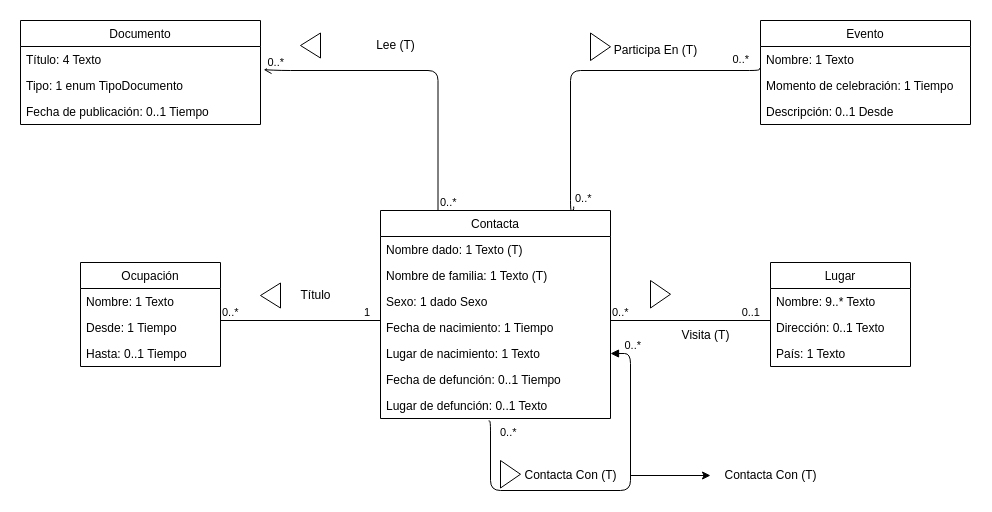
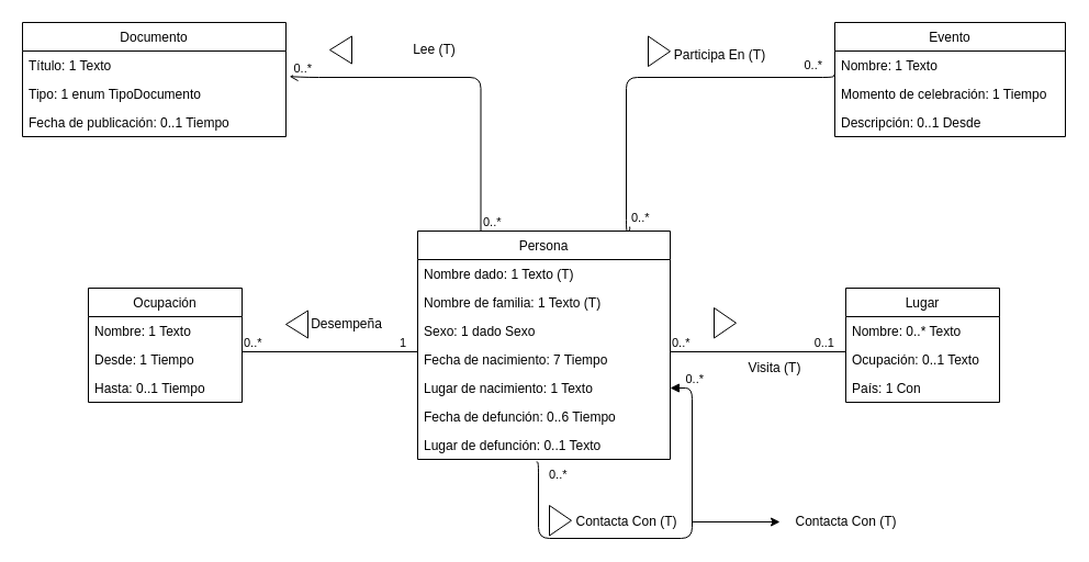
  <mxCell id="0" />
  <mxCell id="1" parent="0" />
- <mxCell id="2" value="Contacta" style="swimlane;fontStyle=0;childLayout=stackLayout;horizontal=1;startSize=26;fillColor=none;horizontalStack=0;resizeParent=1;resizeParentMax=0;resizeLast=0;collapsible=1;marginBottom=0;" parent="1" vertex="1"><mxGeometry x="380" y="210" width="230" height="208" as="geometry" /></mxCell>
+ <mxCell id="2" value="Persona" style="swimlane;fontStyle=0;childLayout=stackLayout;horizontal=1;startSize=26;fillColor=none;horizontalStack=0;resizeParent=1;resizeParentMax=0;resizeLast=0;collapsible=1;marginBottom=0;" parent="1" vertex="1"><mxGeometry x="380" y="210" width="230" height="208" as="geometry" /></mxCell>
  <mxCell id="3" value="Nombre dado: 1 Texto (T)" style="text;strokeColor=none;fillColor=none;align=left;verticalAlign=top;spacingLeft=4;spacingRight=4;overflow=hidden;rotatable=0;points=[[0,0.5],[1,0.5]];portConstraint=eastwest;" parent="2" vertex="1"><mxGeometry y="26" width="230" height="26" as="geometry" /></mxCell>
  <mxCell id="4" value="Nombre de familia: 1 Texto (T)" style="text;strokeColor=none;fillColor=none;align=left;verticalAlign=top;spacingLeft=4;spacingRight=4;overflow=hidden;rotatable=0;points=[[0,0.5],[1,0.5]];portConstraint=eastwest;" parent="2" vertex="1"><mxGeometry y="52" width="230" height="26" as="geometry" /></mxCell>
  <mxCell id="5" value="Sexo: 1 dado Sexo" style="text;strokeColor=none;fillColor=none;align=left;verticalAlign=top;spacingLeft=4;spacingRight=4;overflow=hidden;rotatable=0;points=[[0,0.5],[1,0.5]];portConstraint=eastwest;" parent="2" vertex="1"><mxGeometry y="78" width="230" height="26" as="geometry" /></mxCell>
- <mxCell id="6" value="Fecha de nacimiento: 1 Tiempo" style="text;strokeColor=none;fillColor=none;align=left;verticalAlign=top;spacingLeft=4;spacingRight=4;overflow=hidden;rotatable=0;points=[[0,0.5],[1,0.5]];portConstraint=eastwest;" parent="2" vertex="1"><mxGeometry y="104" width="230" height="26" as="geometry" /></mxCell>
+ <mxCell id="6" value="Fecha de nacimiento: 7 Tiempo" style="text;strokeColor=none;fillColor=none;align=left;verticalAlign=top;spacingLeft=4;spacingRight=4;overflow=hidden;rotatable=0;points=[[0,0.5],[1,0.5]];portConstraint=eastwest;" parent="2" vertex="1"><mxGeometry y="104" width="230" height="26" as="geometry" /></mxCell>
  <mxCell id="7" value="Lugar de nacimiento: 1 Texto&#10;" style="text;strokeColor=none;fillColor=none;align=left;verticalAlign=top;spacingLeft=4;spacingRight=4;overflow=hidden;rotatable=0;points=[[0,0.5],[1,0.5]];portConstraint=eastwest;" parent="2" vertex="1"><mxGeometry y="130" width="230" height="26" as="geometry" /></mxCell>
- <mxCell id="8" value="Fecha de defunción: 0..1 Tiempo" style="text;strokeColor=none;fillColor=none;align=left;verticalAlign=top;spacingLeft=4;spacingRight=4;overflow=hidden;rotatable=0;points=[[0,0.5],[1,0.5]];portConstraint=eastwest;" parent="2" vertex="1"><mxGeometry y="156" width="230" height="26" as="geometry" /></mxCell>
+ <mxCell id="8" value="Fecha de defunción: 0..6 Tiempo" style="text;strokeColor=none;fillColor=none;align=left;verticalAlign=top;spacingLeft=4;spacingRight=4;overflow=hidden;rotatable=0;points=[[0,0.5],[1,0.5]];portConstraint=eastwest;" parent="2" vertex="1"><mxGeometry y="156" width="230" height="26" as="geometry" /></mxCell>
  <mxCell id="9" value="Lugar de defunción: 0..1 Texto&#10;" style="text;strokeColor=none;fillColor=none;align=left;verticalAlign=top;spacingLeft=4;spacingRight=4;overflow=hidden;rotatable=0;points=[[0,0.5],[1,0.5]];portConstraint=eastwest;" parent="2" vertex="1"><mxGeometry y="182" width="230" height="26" as="geometry" /></mxCell>
  <mxCell id="10" value="" style="endArrow=block;html=1;edgeStyle=orthogonalEdgeStyle;entryX=1;entryY=0.5;entryDx=0;entryDy=0;exitX=0.47;exitY=1.092;exitDx=0;exitDy=0;exitPerimeter=0;" parent="2" source="9" target="7" edge="1"><mxGeometry relative="1" as="geometry"><mxPoint x="110" y="250" as="sourcePoint" /><mxPoint x="250" y="80" as="targetPoint" /><Array as="points"><mxPoint x="110" y="210" /><mxPoint x="110" y="280" /><mxPoint x="250" y="280" /><mxPoint x="250" y="143" /></Array></mxGeometry></mxCell>
  <mxCell id="11" value="0..*" style="edgeLabel;resizable=0;html=1;align=left;verticalAlign=bottom;" parent="10" connectable="0" vertex="1"><mxGeometry x="-1" relative="1" as="geometry"><mxPoint x="10" y="20" as="offset" /></mxGeometry></mxCell>
  <mxCell id="12" value="0..*" style="edgeLabel;resizable=0;html=1;align=right;verticalAlign=bottom;" parent="10" connectable="0" vertex="1"><mxGeometry x="1" relative="1" as="geometry"><mxPoint x="31" as="offset" /></mxGeometry></mxCell>
  <mxCell id="13" value="" style="edgeStyle=orthogonalEdgeStyle;rounded=0;orthogonalLoop=1;jettySize=auto;html=1;" edge="1" parent="1" source="14" target="15"><mxGeometry relative="1" as="geometry" /></mxCell>
  <mxCell id="14" value="Contacta Con (T)" style="text;html=1;align=center;verticalAlign=middle;resizable=0;points=[];autosize=1;strokeColor=none;fillColor=none;" parent="1" vertex="1"><mxGeometry x="510" y="460" width="120" height="30" as="geometry" /></mxCell>
  <mxCell id="15" value="Contacta Con (T)" style="text;html=1;align=center;verticalAlign=middle;resizable=0;points=[];autosize=1;strokeColor=none;fillColor=none;" vertex="1" parent="1"><mxGeometry x="710" y="460" width="120" height="30" as="geometry" /></mxCell>
  <mxCell id="16" value="" style="triangle;whiteSpace=wrap;html=1;" parent="1" vertex="1"><mxGeometry x="500" y="460" width="20" height="27.5" as="geometry" /></mxCell>
  <mxCell id="17" value="Lugar" style="swimlane;fontStyle=0;childLayout=stackLayout;horizontal=1;startSize=26;fillColor=none;horizontalStack=0;resizeParent=1;resizeParentMax=0;resizeLast=0;collapsible=1;marginBottom=0;" parent="1" vertex="1"><mxGeometry x="770" y="262" width="140" height="104" as="geometry" /></mxCell>
- <mxCell id="18" value="Nombre: 9..* Texto" style="text;strokeColor=none;fillColor=none;align=left;verticalAlign=top;spacingLeft=4;spacingRight=4;overflow=hidden;rotatable=0;points=[[0,0.5],[1,0.5]];portConstraint=eastwest;" parent="17" vertex="1"><mxGeometry y="26" width="140" height="26" as="geometry" /></mxCell>
- <mxCell id="19" value="Dirección: 0..1 Texto" style="text;strokeColor=none;fillColor=none;align=left;verticalAlign=top;spacingLeft=4;spacingRight=4;overflow=hidden;rotatable=0;points=[[0,0.5],[1,0.5]];portConstraint=eastwest;" parent="17" vertex="1"><mxGeometry y="52" width="140" height="26" as="geometry" /></mxCell>
- <mxCell id="20" value="País: 1 Texto" style="text;strokeColor=none;fillColor=none;align=left;verticalAlign=top;spacingLeft=4;spacingRight=4;overflow=hidden;rotatable=0;points=[[0,0.5],[1,0.5]];portConstraint=eastwest;" parent="17" vertex="1"><mxGeometry y="78" width="140" height="26" as="geometry" /></mxCell>
+ <mxCell id="18" value="Nombre: 0..* Texto" style="text;strokeColor=none;fillColor=none;align=left;verticalAlign=top;spacingLeft=4;spacingRight=4;overflow=hidden;rotatable=0;points=[[0,0.5],[1,0.5]];portConstraint=eastwest;" parent="17" vertex="1"><mxGeometry y="26" width="140" height="26" as="geometry" /></mxCell>
+ <mxCell id="19" value="Ocupación: 0..1 Texto" style="text;strokeColor=none;fillColor=none;align=left;verticalAlign=top;spacingLeft=4;spacingRight=4;overflow=hidden;rotatable=0;points=[[0,0.5],[1,0.5]];portConstraint=eastwest;" parent="17" vertex="1"><mxGeometry y="52" width="140" height="26" as="geometry" /></mxCell>
+ <mxCell id="20" value="País: 1 Con" style="text;strokeColor=none;fillColor=none;align=left;verticalAlign=top;spacingLeft=4;spacingRight=4;overflow=hidden;rotatable=0;points=[[0,0.5],[1,0.5]];portConstraint=eastwest;" parent="17" vertex="1"><mxGeometry y="78" width="140" height="26" as="geometry" /></mxCell>
  <mxCell id="21" value="Visita (T)" style="text;html=1;align=center;verticalAlign=middle;resizable=0;points=[];autosize=1;strokeColor=none;fillColor=none;" parent="1" vertex="1"><mxGeometry x="670" y="320" width="70" height="30" as="geometry" /></mxCell>
  <mxCell id="22" value="" style="triangle;whiteSpace=wrap;html=1;" parent="1" vertex="1"><mxGeometry x="650" y="280" width="20" height="27.5" as="geometry" /></mxCell>
  <mxCell id="23" value="" style="endArrow=none;html=1;edgeStyle=orthogonalEdgeStyle;" parent="1" edge="1"><mxGeometry relative="1" as="geometry"><mxPoint x="610" y="320" as="sourcePoint" /><mxPoint x="770" y="320" as="targetPoint" /></mxGeometry></mxCell>
  <mxCell id="24" value="0..*" style="edgeLabel;resizable=0;html=1;align=left;verticalAlign=bottom;" parent="23" connectable="0" vertex="1"><mxGeometry x="-1" relative="1" as="geometry" /></mxCell>
  <mxCell id="25" value="0..1" style="edgeLabel;resizable=0;html=1;align=right;verticalAlign=bottom;" parent="23" connectable="0" vertex="1"><mxGeometry x="1" relative="1" as="geometry"><mxPoint x="-10" as="offset" /></mxGeometry></mxCell>
  <mxCell id="26" value="Ocupación" style="swimlane;fontStyle=0;childLayout=stackLayout;horizontal=1;startSize=26;fillColor=none;horizontalStack=0;resizeParent=1;resizeParentMax=0;resizeLast=0;collapsible=1;marginBottom=0;" parent="1" vertex="1"><mxGeometry x="80" y="262" width="140" height="104" as="geometry" /></mxCell>
  <mxCell id="27" value="Nombre: 1 Texto" style="text;strokeColor=none;fillColor=none;align=left;verticalAlign=top;spacingLeft=4;spacingRight=4;overflow=hidden;rotatable=0;points=[[0,0.5],[1,0.5]];portConstraint=eastwest;" parent="26" vertex="1"><mxGeometry y="26" width="140" height="26" as="geometry" /></mxCell>
  <mxCell id="28" value="Desde: 1 Tiempo&#10;" style="text;strokeColor=none;fillColor=none;align=left;verticalAlign=top;spacingLeft=4;spacingRight=4;overflow=hidden;rotatable=0;points=[[0,0.5],[1,0.5]];portConstraint=eastwest;" parent="26" vertex="1"><mxGeometry y="52" width="140" height="26" as="geometry" /></mxCell>
  <mxCell id="29" value="Hasta: 0..1 Tiempo&#10;" style="text;strokeColor=none;fillColor=none;align=left;verticalAlign=top;spacingLeft=4;spacingRight=4;overflow=hidden;rotatable=0;points=[[0,0.5],[1,0.5]];portConstraint=eastwest;" parent="26" vertex="1"><mxGeometry y="78" width="140" height="26" as="geometry" /></mxCell>
- <mxCell id="30" value="Título " style="text;html=1;align=center;verticalAlign=middle;resizable=0;points=[];autosize=1;strokeColor=none;fillColor=none;" parent="1" vertex="1"><mxGeometry x="270" y="280" width="90" height="30" as="geometry" /></mxCell>
+ <mxCell id="30" value="Desempeña " style="text;html=1;align=center;verticalAlign=middle;resizable=0;points=[];autosize=1;strokeColor=none;fillColor=none;" parent="1" vertex="1"><mxGeometry x="270" y="280" width="90" height="30" as="geometry" /></mxCell>
  <mxCell id="31" value="" style="endArrow=none;html=1;edgeStyle=orthogonalEdgeStyle;" parent="1" edge="1"><mxGeometry relative="1" as="geometry"><mxPoint x="220" y="320" as="sourcePoint" /><mxPoint x="380" y="320" as="targetPoint" /></mxGeometry></mxCell>
  <mxCell id="32" value="0..*" style="edgeLabel;resizable=0;html=1;align=left;verticalAlign=bottom;" parent="31" connectable="0" vertex="1"><mxGeometry x="-1" relative="1" as="geometry" /></mxCell>
  <mxCell id="33" value="1" style="edgeLabel;resizable=0;html=1;align=right;verticalAlign=bottom;" parent="31" connectable="0" vertex="1"><mxGeometry x="1" relative="1" as="geometry"><mxPoint x="-10" as="offset" /></mxGeometry></mxCell>
  <mxCell id="34" value="" style="triangle;whiteSpace=wrap;html=1;direction=west;" parent="1" vertex="1"><mxGeometry x="260" y="282.5" width="20" height="25" as="geometry" /></mxCell>
  <mxCell id="35" value="" style="endArrow=none;html=1;edgeStyle=orthogonalEdgeStyle;exitX=0.84;exitY=-0.019;exitDx=0;exitDy=0;exitPerimeter=0;entryX=-0.004;entryY=0.831;entryDx=0;entryDy=0;entryPerimeter=0;" parent="1" source="2" target="41" edge="1"><mxGeometry relative="1" as="geometry"><mxPoint x="540" y="70" as="sourcePoint" /><mxPoint x="700" y="70" as="targetPoint" /><Array as="points"><mxPoint x="573" y="210" /><mxPoint x="570" y="210" /><mxPoint x="570" y="70" /><mxPoint x="759" y="70" /></Array></mxGeometry></mxCell>
  <mxCell id="36" value="0..*" style="edgeLabel;resizable=0;html=1;align=left;verticalAlign=bottom;" parent="35" connectable="0" vertex="1"><mxGeometry x="-1" relative="1" as="geometry" /></mxCell>
  <mxCell id="37" value="0..*" style="edgeLabel;resizable=0;html=1;align=right;verticalAlign=bottom;" parent="35" connectable="0" vertex="1"><mxGeometry x="1" relative="1" as="geometry"><mxPoint x="-10" as="offset" /></mxGeometry></mxCell>
  <mxCell id="38" value="Participa En (T)" style="text;html=1;align=center;verticalAlign=middle;resizable=0;points=[];autosize=1;strokeColor=none;fillColor=none;" parent="1" vertex="1"><mxGeometry x="600" y="35" width="110" height="30" as="geometry" /></mxCell>
  <mxCell id="39" value="" style="triangle;whiteSpace=wrap;html=1;" parent="1" vertex="1"><mxGeometry x="590" y="32.5" width="20" height="27.5" as="geometry" /></mxCell>
  <mxCell id="40" value="Evento" style="swimlane;fontStyle=0;childLayout=stackLayout;horizontal=1;startSize=26;fillColor=none;horizontalStack=0;resizeParent=1;resizeParentMax=0;resizeLast=0;collapsible=1;marginBottom=0;" parent="1" vertex="1"><mxGeometry x="760" y="20" width="210" height="104" as="geometry" /></mxCell>
  <mxCell id="41" value="Nombre: 1 Texto" style="text;strokeColor=none;fillColor=none;align=left;verticalAlign=top;spacingLeft=4;spacingRight=4;overflow=hidden;rotatable=0;points=[[0,0.5],[1,0.5]];portConstraint=eastwest;" parent="40" vertex="1"><mxGeometry y="26" width="210" height="26" as="geometry" /></mxCell>
  <mxCell id="42" value="Momento de celebración: 1 Tiempo" style="text;strokeColor=none;fillColor=none;align=left;verticalAlign=top;spacingLeft=4;spacingRight=4;overflow=hidden;rotatable=0;points=[[0,0.5],[1,0.5]];portConstraint=eastwest;" parent="40" vertex="1"><mxGeometry y="52" width="210" height="26" as="geometry" /></mxCell>
  <mxCell id="43" value="Descripción: 0..1 Desde" style="text;strokeColor=none;fillColor=none;align=left;verticalAlign=top;spacingLeft=4;spacingRight=4;overflow=hidden;rotatable=0;points=[[0,0.5],[1,0.5]];portConstraint=eastwest;" parent="40" vertex="1"><mxGeometry y="78" width="210" height="26" as="geometry" /></mxCell>
  <mxCell id="44" value="" style="endArrow=open;html=1;edgeStyle=orthogonalEdgeStyle;exitX=0.25;exitY=0;exitDx=0;exitDy=0;entryX=1.013;entryY=0.892;entryDx=0;entryDy=0;entryPerimeter=0;" parent="1" source="2" target="48" edge="1"><mxGeometry relative="1" as="geometry"><mxPoint x="495" y="210" as="sourcePoint" /><mxPoint x="240" y="60" as="targetPoint" /><Array as="points"><mxPoint x="438" y="70" /><mxPoint x="280" y="70" /><mxPoint x="280" y="69" /></Array></mxGeometry></mxCell>
  <mxCell id="45" value="0..*" style="edgeLabel;resizable=0;html=1;align=left;verticalAlign=bottom;" parent="44" connectable="0" vertex="1"><mxGeometry x="-1" relative="1" as="geometry" /></mxCell>
  <mxCell id="46" value="0..*" style="edgeLabel;resizable=0;html=1;align=right;verticalAlign=bottom;" parent="44" connectable="0" vertex="1"><mxGeometry x="1" relative="1" as="geometry"><mxPoint x="20" y="1" as="offset" /></mxGeometry></mxCell>
  <mxCell id="47" value="Documento" style="swimlane;fontStyle=0;childLayout=stackLayout;horizontal=1;startSize=26;fillColor=none;horizontalStack=0;resizeParent=1;resizeParentMax=0;resizeLast=0;collapsible=1;marginBottom=0;" parent="1" vertex="1"><mxGeometry x="20" y="20" width="240" height="104" as="geometry" /></mxCell>
- <mxCell id="48" value="Título: 4 Texto&#10;" style="text;strokeColor=none;fillColor=none;align=left;verticalAlign=top;spacingLeft=4;spacingRight=4;overflow=hidden;rotatable=0;points=[[0,0.5],[1,0.5]];portConstraint=eastwest;" parent="47" vertex="1"><mxGeometry y="26" width="240" height="26" as="geometry" /></mxCell>
+ <mxCell id="48" value="Título: 1 Texto&#10;" style="text;strokeColor=none;fillColor=none;align=left;verticalAlign=top;spacingLeft=4;spacingRight=4;overflow=hidden;rotatable=0;points=[[0,0.5],[1,0.5]];portConstraint=eastwest;" parent="47" vertex="1"><mxGeometry y="26" width="240" height="26" as="geometry" /></mxCell>
  <mxCell id="49" value="Tipo: 1 enum TipoDocumento&#10;" style="text;strokeColor=none;fillColor=none;align=left;verticalAlign=top;spacingLeft=4;spacingRight=4;overflow=hidden;rotatable=0;points=[[0,0.5],[1,0.5]];portConstraint=eastwest;" parent="47" vertex="1"><mxGeometry y="52" width="240" height="26" as="geometry" /></mxCell>
  <mxCell id="50" value="Fecha de publicación: 0..1 Tiempo&#10;" style="text;strokeColor=none;fillColor=none;align=left;verticalAlign=top;spacingLeft=4;spacingRight=4;overflow=hidden;rotatable=0;points=[[0,0.5],[1,0.5]];portConstraint=eastwest;" parent="47" vertex="1"><mxGeometry y="78" width="240" height="26" as="geometry" /></mxCell>
  <mxCell id="51" value="Lee (T)  " style="text;html=1;align=center;verticalAlign=middle;resizable=0;points=[];autosize=1;strokeColor=none;fillColor=none;" parent="1" vertex="1"><mxGeometry x="365" y="30" width="60" height="30" as="geometry" /></mxCell>
  <mxCell id="52" value="" style="triangle;whiteSpace=wrap;html=1;direction=west;" parent="1" vertex="1"><mxGeometry x="300" y="32.5" width="20" height="25" as="geometry" /></mxCell>
